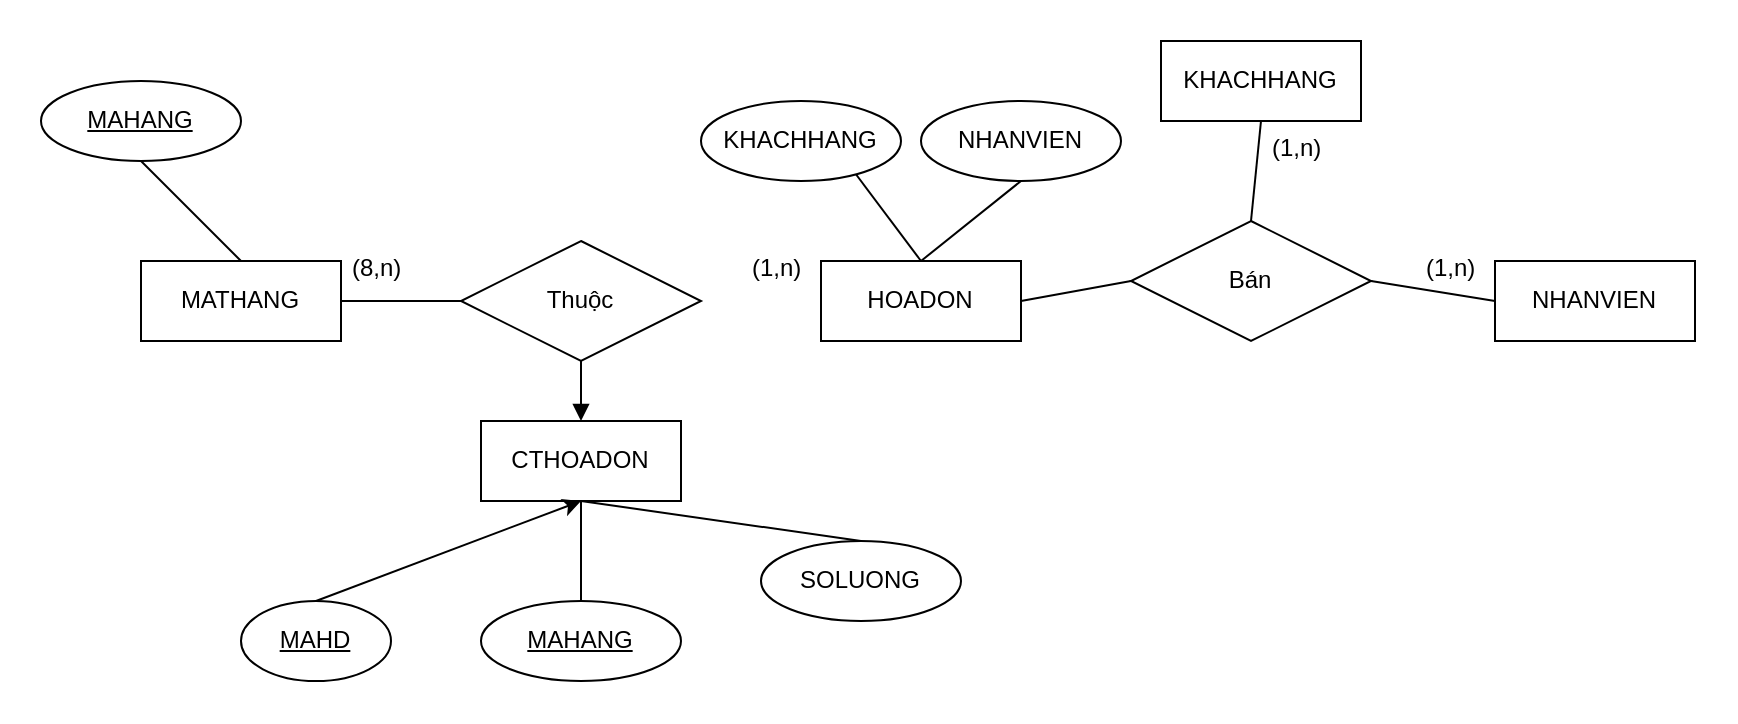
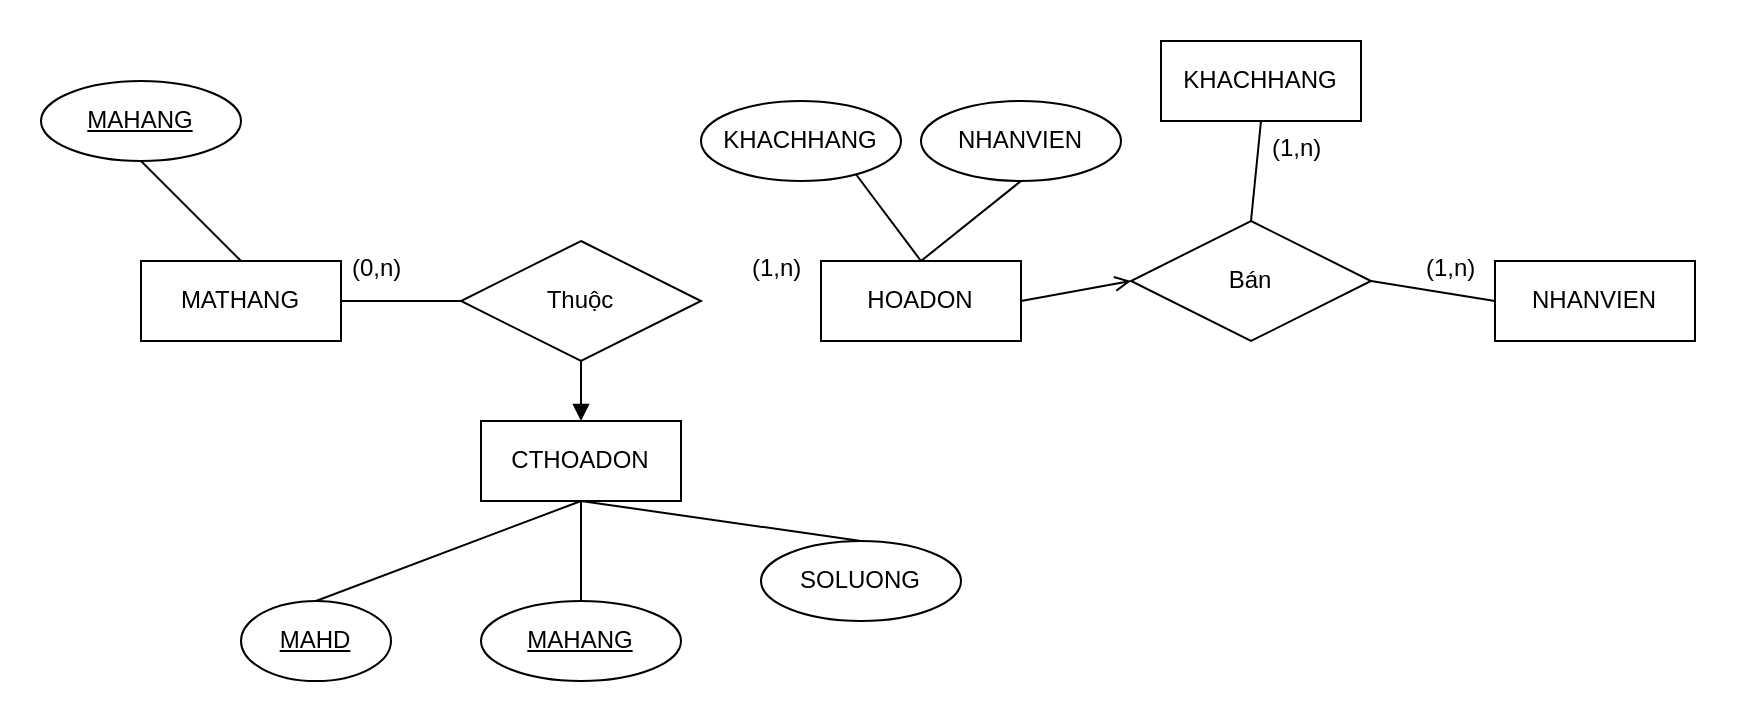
  <mxCell id="0" />
  <mxCell id="1" parent="0" />
  <mxCell id="2" value="MATHANG" style="whiteSpace=wrap;html=1;align=center;" vertex="1" parent="1"><mxGeometry x="70" y="130" width="100" height="40" as="geometry" /></mxCell>
  <mxCell id="3" value="HOADON" style="whiteSpace=wrap;html=1;align=center;" vertex="1" parent="1"><mxGeometry x="410" y="130" width="100" height="40" as="geometry" /></mxCell>
  <mxCell id="4" value="NHANVIEN" style="whiteSpace=wrap;html=1;align=center;" vertex="1" parent="1"><mxGeometry x="747" y="130" width="100" height="40" as="geometry" /></mxCell>
  <mxCell id="5" value="KHACHHANG" style="whiteSpace=wrap;html=1;align=center;" vertex="1" parent="1"><mxGeometry x="580" y="20" width="100" height="40" as="geometry" /></mxCell>
  <mxCell id="6" value="CTHOADON" style="whiteSpace=wrap;html=1;align=center;" vertex="1" parent="1"><mxGeometry x="240" y="210" width="100" height="40" as="geometry" /></mxCell>
  <mxCell id="7" value="Thuộc" style="shape=rhombus;perimeter=rhombusPerimeter;whiteSpace=wrap;html=1;align=center;" vertex="1" parent="1"><mxGeometry x="230" y="120" width="120" height="60" as="geometry" /></mxCell>
  <mxCell id="8" value="" style="endArrow=none;html=1;rounded=0;exitX=1;exitY=0.5;exitDx=0;exitDy=0;entryX=0;entryY=0.5;entryDx=0;entryDy=0;" edge="1" parent="1" source="2" target="7"><mxGeometry relative="1" as="geometry"><mxPoint x="480" y="240" as="sourcePoint" /><mxPoint x="640" y="240" as="targetPoint" /></mxGeometry></mxCell>
- <mxCell id="9" value="(8,n)" style="text;strokeColor=none;fillColor=none;spacingLeft=4;spacingRight=4;overflow=hidden;rotatable=0;points=[[0,0.5],[1,0.5]];portConstraint=eastwest;fontSize=12;" vertex="1" parent="1"><mxGeometry x="170" y="120" width="40" height="30" as="geometry" /></mxCell>
+ <mxCell id="9" value="(0,n)" style="text;strokeColor=none;fillColor=none;spacingLeft=4;spacingRight=4;overflow=hidden;rotatable=0;points=[[0,0.5],[1,0.5]];portConstraint=eastwest;fontSize=12;" vertex="1" parent="1"><mxGeometry x="170" y="120" width="40" height="30" as="geometry" /></mxCell>
  <mxCell id="10" value="(1,n)" style="text;strokeColor=none;fillColor=none;spacingLeft=4;spacingRight=4;overflow=hidden;rotatable=0;points=[[0,0.5],[1,0.5]];portConstraint=eastwest;fontSize=12;" vertex="1" parent="1"><mxGeometry x="370" y="120" width="40" height="30" as="geometry" /></mxCell>
  <mxCell id="11" value="" style="endArrow=block;html=1;rounded=0;exitX=0.5;exitY=1;exitDx=0;exitDy=0;entryX=0.5;entryY=0;entryDx=0;entryDy=0;" edge="1" parent="1" source="7" target="6"><mxGeometry relative="1" as="geometry"><mxPoint x="480" y="240" as="sourcePoint" /><mxPoint x="640" y="240" as="targetPoint" /></mxGeometry></mxCell>
  <mxCell id="12" value="SOLUONG" style="ellipse;whiteSpace=wrap;html=1;align=center;" vertex="1" parent="1"><mxGeometry x="380" y="270" width="100" height="40" as="geometry" /></mxCell>
  <mxCell id="13" value="MAHD" style="ellipse;whiteSpace=wrap;html=1;align=center;fontStyle=4;" vertex="1" parent="1"><mxGeometry x="120" y="300" width="75" height="40" as="geometry" /></mxCell>
  <mxCell id="14" value="MAHANG" style="ellipse;whiteSpace=wrap;html=1;align=center;fontStyle=4;" vertex="1" parent="1"><mxGeometry x="240" y="300" width="100" height="40" as="geometry" /></mxCell>
- <mxCell id="15" value="" style="endArrow=classic;html=1;rounded=0;exitX=0.5;exitY=0;exitDx=0;exitDy=0;entryX=0.5;entryY=1;entryDx=0;entryDy=0;" edge="1" parent="1" source="13" target="6"><mxGeometry relative="1" as="geometry"><mxPoint x="480" y="360" as="sourcePoint" /><mxPoint x="640" y="360" as="targetPoint" /></mxGeometry></mxCell>
+ <mxCell id="15" value="" style="endArrow=none;html=1;rounded=0;exitX=0.5;exitY=0;exitDx=0;exitDy=0;entryX=0.5;entryY=1;entryDx=0;entryDy=0;" edge="1" parent="1" source="13" target="6"><mxGeometry relative="1" as="geometry"><mxPoint x="480" y="360" as="sourcePoint" /><mxPoint x="640" y="360" as="targetPoint" /></mxGeometry></mxCell>
  <mxCell id="16" value="" style="endArrow=none;html=1;rounded=0;exitX=0.5;exitY=1;exitDx=0;exitDy=0;entryX=0.5;entryY=0;entryDx=0;entryDy=0;" edge="1" parent="1" source="6" target="14"><mxGeometry relative="1" as="geometry"><mxPoint x="480" y="360" as="sourcePoint" /><mxPoint x="640" y="360" as="targetPoint" /></mxGeometry></mxCell>
  <mxCell id="17" value="" style="endArrow=none;html=1;rounded=0;exitX=0.5;exitY=1;exitDx=0;exitDy=0;entryX=0.5;entryY=0;entryDx=0;entryDy=0;" edge="1" parent="1" source="6" target="12"><mxGeometry relative="1" as="geometry"><mxPoint x="480" y="360" as="sourcePoint" /><mxPoint x="410" y="270" as="targetPoint" /></mxGeometry></mxCell>
  <mxCell id="18" value="Bán" style="shape=rhombus;perimeter=rhombusPerimeter;whiteSpace=wrap;html=1;align=center;" vertex="1" parent="1"><mxGeometry x="565" y="110" width="120" height="60" as="geometry" /></mxCell>
- <mxCell id="19" value="" style="endArrow=none;html=1;rounded=0;exitX=1;exitY=0.5;exitDx=0;exitDy=0;entryX=0;entryY=0.5;entryDx=0;entryDy=0;" edge="1" parent="1" source="3" target="18"><mxGeometry relative="1" as="geometry"><mxPoint x="440" y="240" as="sourcePoint" /><mxPoint x="600" y="240" as="targetPoint" /></mxGeometry></mxCell>
+ <mxCell id="19" value="" style="endArrow=open;html=1;rounded=0;exitX=1;exitY=0.5;exitDx=0;exitDy=0;entryX=0;entryY=0.5;entryDx=0;entryDy=0;" edge="1" parent="1" source="3" target="18"><mxGeometry relative="1" as="geometry"><mxPoint x="440" y="240" as="sourcePoint" /><mxPoint x="600" y="240" as="targetPoint" /></mxGeometry></mxCell>
  <mxCell id="20" value="" style="endArrow=none;html=1;rounded=0;exitX=1;exitY=0.5;exitDx=0;exitDy=0;entryX=0;entryY=0.5;entryDx=0;entryDy=0;" edge="1" parent="1" source="18" target="4"><mxGeometry relative="1" as="geometry"><mxPoint x="440" y="240" as="sourcePoint" /><mxPoint x="600" y="240" as="targetPoint" /></mxGeometry></mxCell>
  <mxCell id="21" value="" style="endArrow=none;html=1;rounded=0;exitX=0.5;exitY=1;exitDx=0;exitDy=0;entryX=0.5;entryY=0;entryDx=0;entryDy=0;" edge="1" parent="1" source="5" target="18"><mxGeometry relative="1" as="geometry"><mxPoint x="440" y="240" as="sourcePoint" /><mxPoint x="600" y="240" as="targetPoint" /></mxGeometry></mxCell>
  <mxCell id="22" value="MAHANG" style="ellipse;whiteSpace=wrap;html=1;align=center;fontStyle=4;" vertex="1" parent="1"><mxGeometry x="20" y="40" width="100" height="40" as="geometry" /></mxCell>
  <mxCell id="23" value="" style="endArrow=none;html=1;rounded=0;exitX=0.5;exitY=1;exitDx=0;exitDy=0;entryX=0.5;entryY=0;entryDx=0;entryDy=0;" edge="1" parent="1" source="22" target="2"><mxGeometry relative="1" as="geometry"><mxPoint x="440" y="240" as="sourcePoint" /><mxPoint x="600" y="240" as="targetPoint" /></mxGeometry></mxCell>
  <mxCell id="24" value="(1,n)" style="text;strokeColor=none;fillColor=none;spacingLeft=4;spacingRight=4;overflow=hidden;rotatable=0;points=[[0,0.5],[1,0.5]];portConstraint=eastwest;fontSize=12;" vertex="1" parent="1"><mxGeometry x="707" y="120" width="40" height="30" as="geometry" /></mxCell>
  <mxCell id="25" value="(1,n)" style="text;strokeColor=none;fillColor=none;spacingLeft=4;spacingRight=4;overflow=hidden;rotatable=0;points=[[0,0.5],[1,0.5]];portConstraint=eastwest;fontSize=12;" vertex="1" parent="1"><mxGeometry x="630" y="60" width="40" height="30" as="geometry" /></mxCell>
  <mxCell id="26" value="" style="endArrow=none;html=1;rounded=0;exitX=0.5;exitY=0;exitDx=0;exitDy=0;entryX=0.5;entryY=0;entryDx=0;entryDy=0;" edge="1" parent="1" source="3" target="27"><mxGeometry relative="1" as="geometry"><mxPoint x="440" y="240" as="sourcePoint" /><mxPoint x="500" y="210" as="targetPoint" /></mxGeometry></mxCell>
  <mxCell id="27" value="KHACHHANG" style="ellipse;whiteSpace=wrap;html=1;align=center;" vertex="1" parent="1"><mxGeometry x="350" y="50" width="100" height="40" as="geometry" /></mxCell>
  <mxCell id="28" value="NHANVIEN" style="ellipse;whiteSpace=wrap;html=1;align=center;" vertex="1" parent="1"><mxGeometry x="460" y="50" width="100" height="40" as="geometry" /></mxCell>
  <mxCell id="29" value="" style="endArrow=none;html=1;rounded=0;exitX=0.5;exitY=1;exitDx=0;exitDy=0;entryX=0.5;entryY=0;entryDx=0;entryDy=0;" edge="1" parent="1" source="28" target="3"><mxGeometry relative="1" as="geometry"><mxPoint x="470" y="140" as="sourcePoint" /><mxPoint x="410" y="60" as="targetPoint" /></mxGeometry></mxCell>
